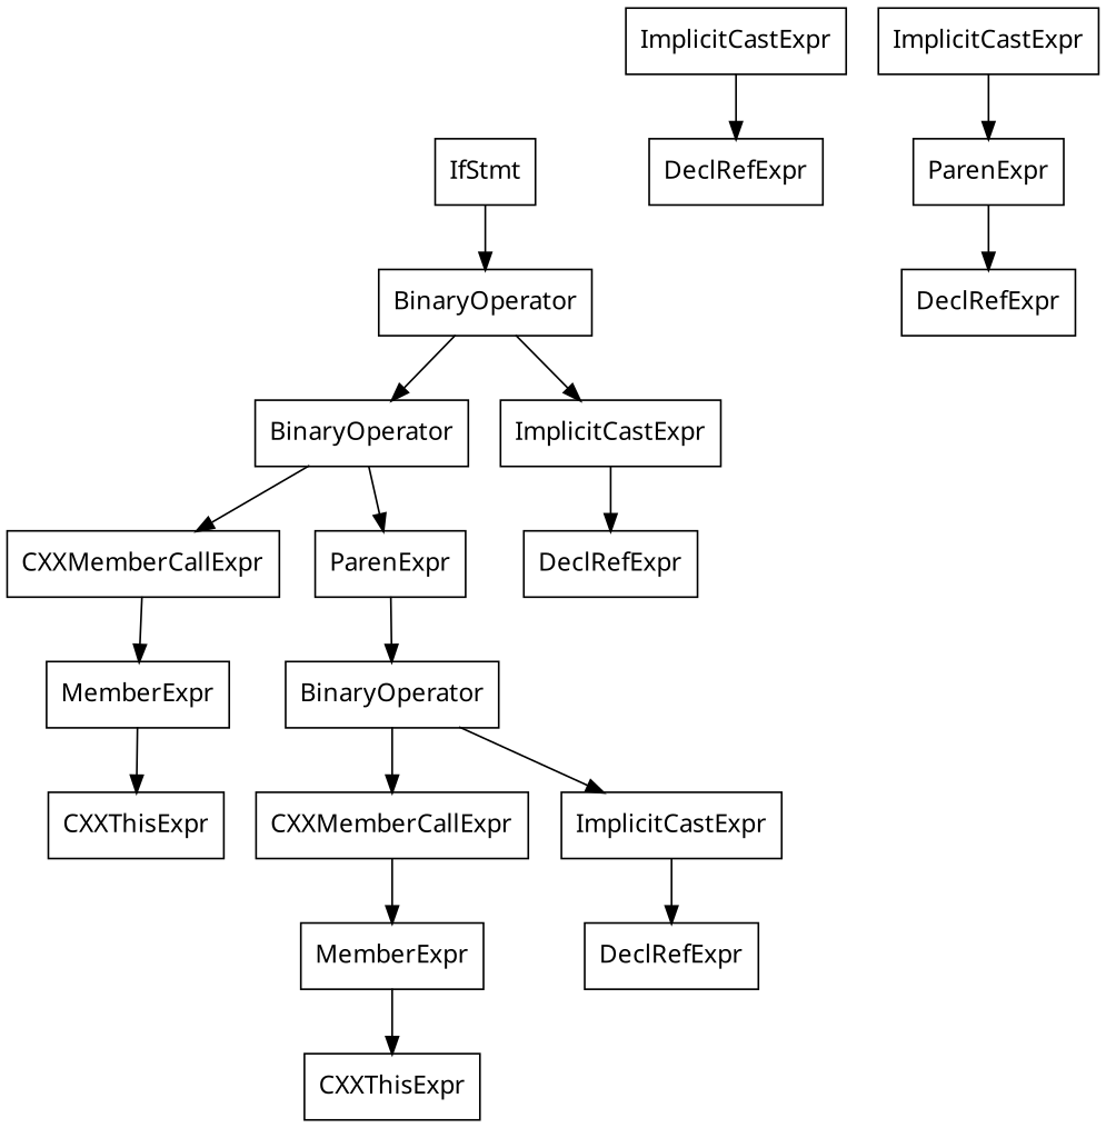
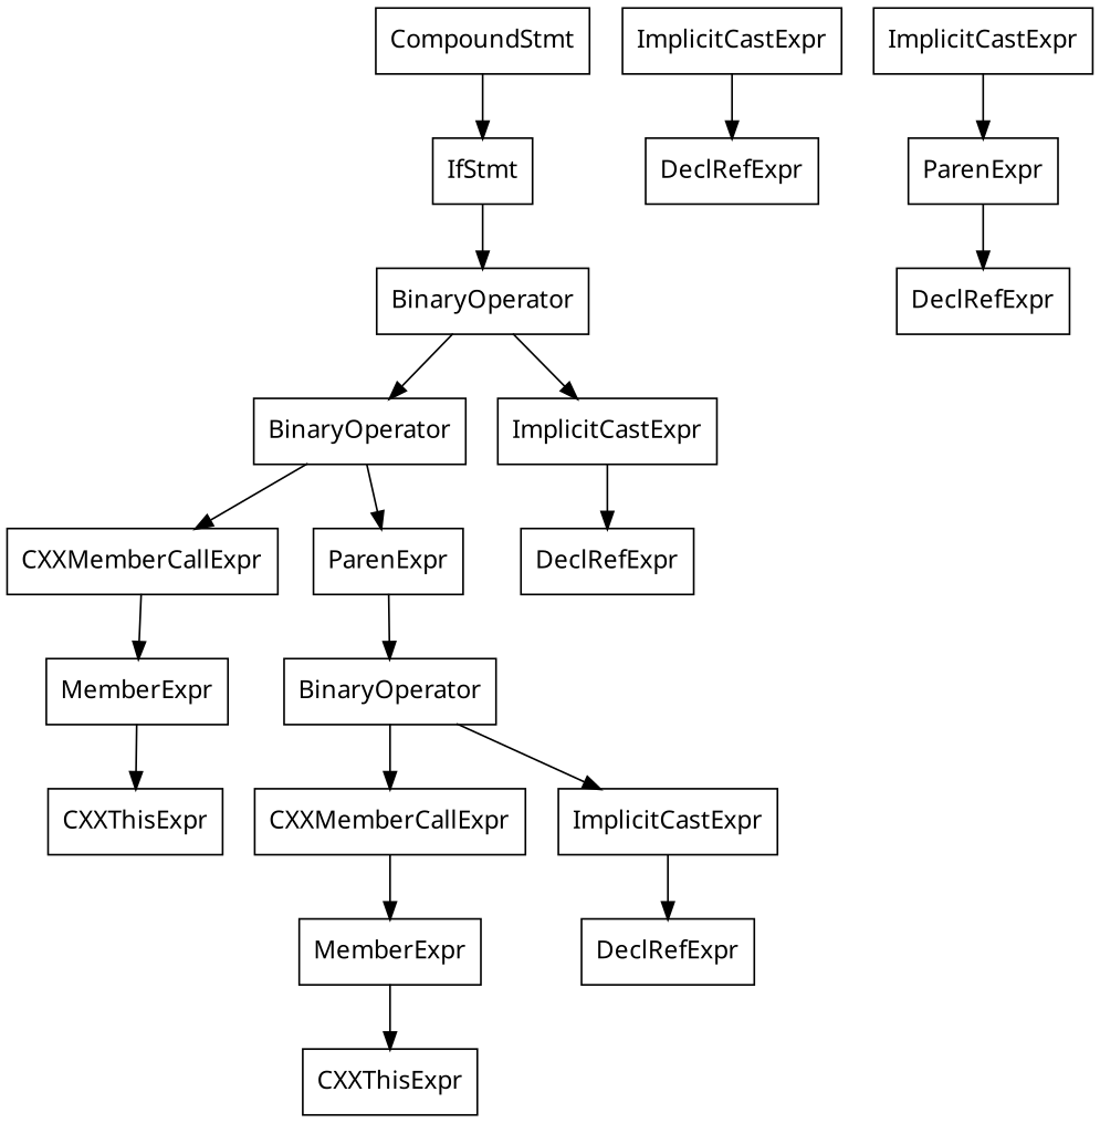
  digraph {
    fontname="Noto Sans"
    node [fontname="Noto Sans" shape=record]
    edge [fontname="Noto Sans"]
+   n1 [label="{CompoundStmt}"]
    n2 [label="{IfStmt}"]
    n3 [label="{BinaryOperator}"]
    n4 [label="{BinaryOperator}"]
    n5 [label="{ImplicitCastExpr}"]
    n6 [label="{CXXMemberCallExpr}"]
    n7 [label="{ParenExpr}"]
    n8 [label="{DeclRefExpr}"]
    n9 [label="{ImplicitCastExpr}"]
    n10 [label="{DeclRefExpr}"]
    n11 [label="{ImplicitCastExpr}"]
    n12 [label="{ParenExpr}"]
    n13 [label="{MemberExpr}"]
    n14 [label="{BinaryOperator}"]
    n15 [label="{CXXThisExpr}"]
    n16 [label="{CXXMemberCallExpr}"]
    n17 [label="{ImplicitCastExpr}"]
    n18 [label="{MemberExpr}"]
    n19 [label="{DeclRefExpr}"]
    n20 [label="{CXXThisExpr}"]
    n21 [label="{DeclRefExpr}"]
+   n1 -> n2
    n2 -> n3
    n3 -> n4
    n3 -> n5
    n4 -> n6
    n4 -> n7
    n5 -> n8
    n6 -> n13
    n7 -> n14
    n9 -> n10
    n11 -> n12
    n12 -> n21
    n13 -> n15
    n14 -> n16
    n14 -> n17
    n16 -> n18
    n17 -> n19
    n18 -> n20
  }
